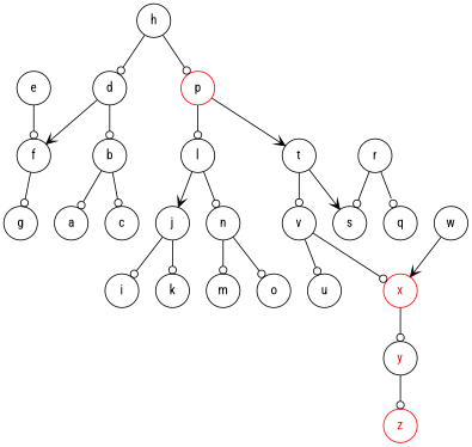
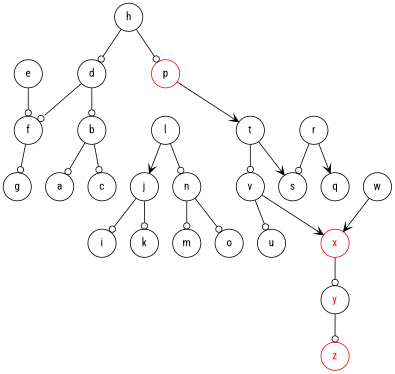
  digraph {
    fontname="Roboto Condensed"
    node [color=black fontcolor=black fontname="Roboto Condensed" shape=circle]
    edge [arrowhead=odot fontname="Roboto Condensed"]
    b
    a
    c
    d
    f
    g
    e
    h
    p [color=red]
    l
    t
    j
    i
    k
    n
    m
    o
    s
    v
    r
    q
    u
    x [color=red fontcolor=red]
    y [fontcolor=red]
    w
    z [color=red fontcolor=red]
    b -> a
    b -> c
    d -> b
-   d -> f [arrowhead=vee]
+   d -> f
    f -> g
    e -> f
    h -> d
    h -> p
-   p -> l
    p -> t [arrowhead=vee]
    l -> j [arrowhead=vee]
    l -> n
    t -> s [arrowhead=vee]
    t -> v
    j -> i
    j -> k
    n -> m
    n -> o
    v -> u
-   v -> x
+   v -> x [arrowhead=vee]
    r -> s
-   r -> q
+   r -> q [arrowhead=vee]
    x -> y
    y -> z
    w -> x [arrowhead=vee]
  }
